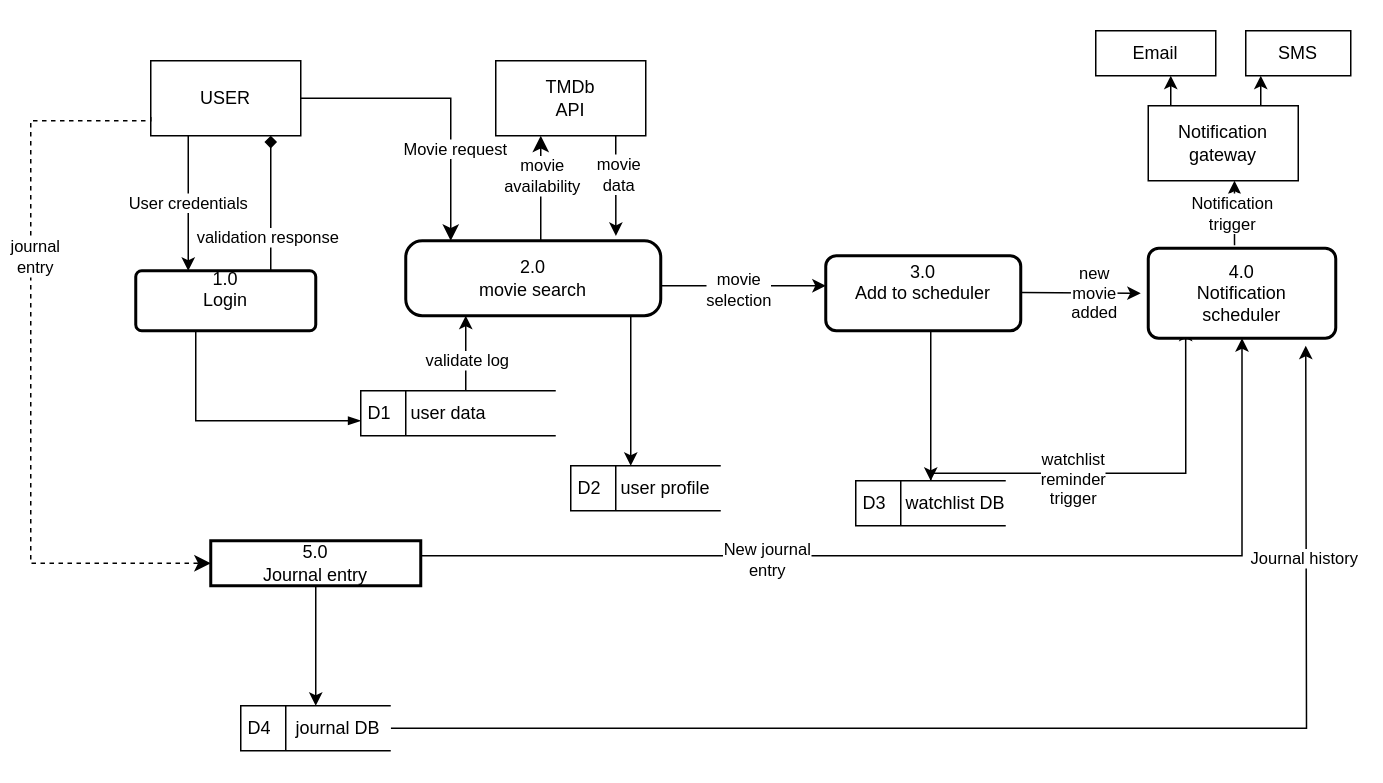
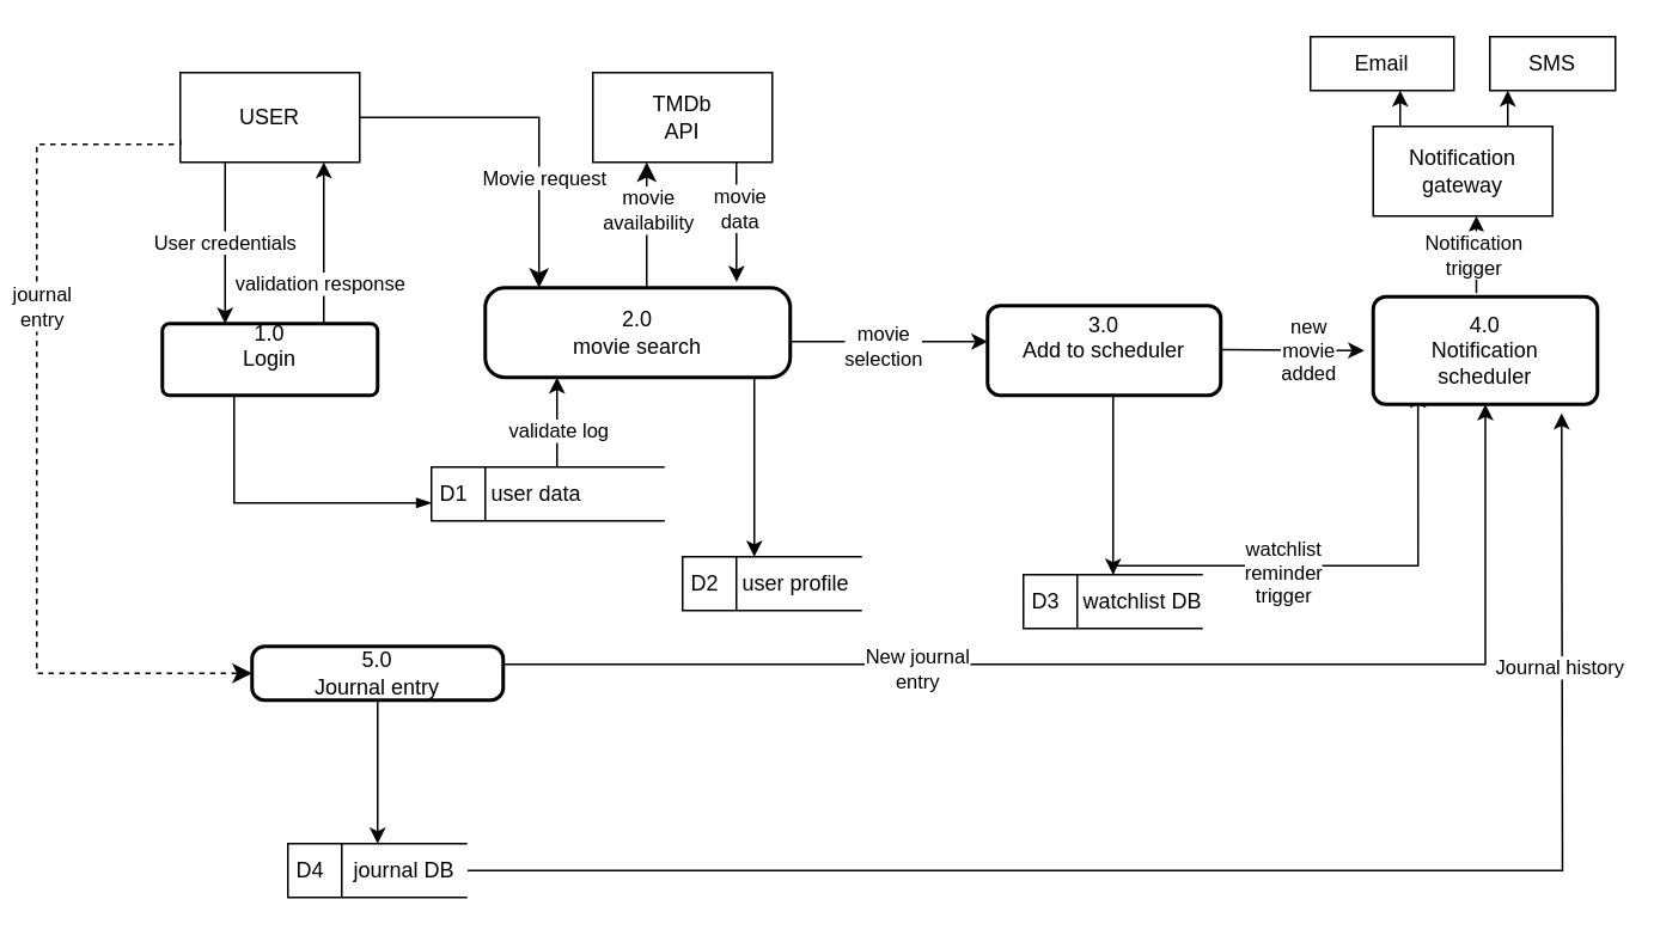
  <mxCell id="0" />
  <mxCell id="1" parent="0" />
  <mxCell id="2" value="USER" style="html=1;dashed=0;whiteSpace=wrap;" vertex="1" parent="1"><mxGeometry x="100" y="40" width="100" height="50" as="geometry" /></mxCell>
  <mxCell id="3" value="User credentials" style="endArrow=classic;html=1;rounded=0;exitX=0.25;exitY=1;exitDx=0;exitDy=0;" edge="1" parent="1" source="2"><mxGeometry width="50" height="50" relative="1" as="geometry"><mxPoint x="110" y="140" as="sourcePoint" /><mxPoint x="125" y="180" as="targetPoint" /><Array as="points"><mxPoint x="125" y="130" /></Array></mxGeometry></mxCell>
- <mxCell id="4" value="" style="edgeStyle=orthogonalEdgeStyle;rounded=0;orthogonalLoop=1;jettySize=auto;html=1;endArrow=diamond;" edge="1" parent="1" source="6" target="2"><mxGeometry relative="1" as="geometry"><Array as="points"><mxPoint x="180" y="150" /><mxPoint x="180" y="150" /></Array></mxGeometry></mxCell>
+ <mxCell id="4" value="" style="edgeStyle=orthogonalEdgeStyle;rounded=0;orthogonalLoop=1;jettySize=auto;html=1;" edge="1" parent="1" source="6" target="2"><mxGeometry relative="1" as="geometry"><Array as="points"><mxPoint x="180" y="150" /><mxPoint x="180" y="150" /></Array></mxGeometry></mxCell>
  <mxCell id="5" value="validation response" style="edgeLabel;html=1;align=center;verticalAlign=middle;resizable=0;points=[];" vertex="1" connectable="0" parent="4"><mxGeometry x="-0.498" y="3" relative="1" as="geometry"><mxPoint as="offset" /></mxGeometry></mxCell>
  <mxCell id="6" value="1.0&lt;div&gt;Login&lt;/div&gt;&lt;div&gt;&lt;br&gt;&lt;/div&gt;" style="rounded=1;whiteSpace=wrap;html=1;absoluteArcSize=1;arcSize=8;strokeWidth=2;" vertex="1" parent="1"><mxGeometry x="90" y="180" width="120" height="40" as="geometry" /></mxCell>
  <mxCell id="7" value="" style="edgeStyle=elbowEdgeStyle;fontSize=12;html=1;endArrow=blockThin;endFill=1;rounded=0;" edge="1" parent="1"><mxGeometry width="160" relative="1" as="geometry"><mxPoint x="130" y="220" as="sourcePoint" /><mxPoint x="240" y="280" as="targetPoint" /><Array as="points"><mxPoint x="130" y="260" /></Array></mxGeometry></mxCell>
  <mxCell id="8" value="D1&amp;nbsp; &amp;nbsp; user data" style="html=1;dashed=0;whiteSpace=wrap;shape=mxgraph.dfd.dataStoreID;align=left;spacingLeft=3;points=[[0,0],[0.5,0],[1,0],[0,0.5],[1,0.5],[0,1],[0.5,1],[1,1]];" vertex="1" parent="1"><mxGeometry x="240" y="260" width="130" height="30" as="geometry" /></mxCell>
  <mxCell id="9" value="" style="edgeStyle=none;orthogonalLoop=1;jettySize=auto;html=1;rounded=0;" edge="1" parent="1"><mxGeometry width="100" relative="1" as="geometry"><mxPoint x="310" y="220" as="sourcePoint" /><mxPoint x="310" y="210" as="targetPoint" /><Array as="points"><mxPoint x="310" y="260" /></Array></mxGeometry></mxCell>
  <mxCell id="10" value="validate log" style="edgeLabel;html=1;align=center;verticalAlign=middle;resizable=0;points=[];" vertex="1" connectable="0" parent="9"><mxGeometry x="0.366" relative="1" as="geometry"><mxPoint as="offset" /></mxGeometry></mxCell>
  <mxCell id="11" value="2.0&lt;div&gt;movie search&lt;/div&gt;" style="rounded=1;whiteSpace=wrap;html=1;absoluteArcSize=1;arcSize=22;strokeWidth=2;" vertex="1" parent="1"><mxGeometry x="270" y="160" width="170" height="50" as="geometry" /></mxCell>
  <mxCell id="12" value="" style="edgeStyle=segmentEdgeStyle;endArrow=classic;html=1;curved=0;rounded=0;endSize=8;startSize=8;exitX=1;exitY=0.5;exitDx=0;exitDy=0;" edge="1" parent="1" source="2"><mxGeometry width="50" height="50" relative="1" as="geometry"><mxPoint x="240" y="65" as="sourcePoint" /><mxPoint x="300" y="160" as="targetPoint" /><Array as="points"><mxPoint x="300" y="65" /></Array></mxGeometry></mxCell>
  <mxCell id="13" value="Movie request" style="edgeLabel;html=1;align=center;verticalAlign=middle;resizable=0;points=[];" vertex="1" connectable="0" parent="12"><mxGeometry x="0.364" y="2" relative="1" as="geometry"><mxPoint as="offset" /></mxGeometry></mxCell>
  <mxCell id="14" value="" style="edgeStyle=segmentEdgeStyle;endArrow=classic;html=1;curved=0;rounded=0;endSize=8;startSize=8;" edge="1" parent="1"><mxGeometry width="50" height="50" relative="1" as="geometry"><mxPoint x="310" y="160" as="sourcePoint" /><mxPoint x="360" y="90" as="targetPoint" /><Array as="points"><mxPoint x="360" y="160" /></Array></mxGeometry></mxCell>
  <mxCell id="15" value="movie&lt;div&gt;availability&lt;/div&gt;" style="edgeLabel;html=1;align=center;verticalAlign=middle;resizable=0;points=[];" vertex="1" connectable="0" parent="14"><mxGeometry x="0.567" relative="1" as="geometry"><mxPoint as="offset" /></mxGeometry></mxCell>
  <mxCell id="16" value="TMDb&lt;div&gt;API&lt;/div&gt;" style="html=1;dashed=0;whiteSpace=wrap;" vertex="1" parent="1"><mxGeometry x="330" y="40" width="100" height="50" as="geometry" /></mxCell>
  <mxCell id="17" value="" style="endArrow=classic;html=1;rounded=0;entryX=0.824;entryY=-0.064;entryDx=0;entryDy=0;entryPerimeter=0;" edge="1" parent="1" target="11"><mxGeometry width="50" height="50" relative="1" as="geometry"><mxPoint x="410" y="90" as="sourcePoint" /><mxPoint x="410" y="150" as="targetPoint" /></mxGeometry></mxCell>
  <mxCell id="18" value="movie&lt;div&gt;data&lt;/div&gt;" style="edgeLabel;html=1;align=center;verticalAlign=middle;resizable=0;points=[];" vertex="1" connectable="0" parent="17"><mxGeometry x="-0.222" y="1" relative="1" as="geometry"><mxPoint as="offset" /></mxGeometry></mxCell>
  <mxCell id="19" value="" style="endArrow=classic;html=1;rounded=0;" edge="1" parent="1"><mxGeometry width="50" height="50" relative="1" as="geometry"><mxPoint x="420" y="210" as="sourcePoint" /><mxPoint x="420" y="310" as="targetPoint" /></mxGeometry></mxCell>
  <mxCell id="20" value="D2&amp;nbsp; &amp;nbsp; user profile" style="html=1;dashed=0;whiteSpace=wrap;shape=mxgraph.dfd.dataStoreID;align=left;spacingLeft=3;points=[[0,0],[0.5,0],[1,0],[0,0.5],[1,0.5],[0,1],[0.5,1],[1,1]];" vertex="1" parent="1"><mxGeometry x="380" y="310" width="100" height="30" as="geometry" /></mxCell>
  <mxCell id="21" value="" style="endArrow=classic;html=1;rounded=0;" edge="1" parent="1"><mxGeometry width="50" height="50" relative="1" as="geometry"><mxPoint x="440" y="190" as="sourcePoint" /><mxPoint x="550" y="190" as="targetPoint" /><Array as="points" /></mxGeometry></mxCell>
  <mxCell id="22" value="movie&lt;div&gt;selection&lt;/div&gt;" style="edgeLabel;html=1;align=center;verticalAlign=middle;resizable=0;points=[];" vertex="1" connectable="0" parent="21"><mxGeometry x="-0.073" y="-2" relative="1" as="geometry"><mxPoint as="offset" /></mxGeometry></mxCell>
  <mxCell id="23" value="" style="edgeStyle=orthogonalEdgeStyle;rounded=0;orthogonalLoop=1;jettySize=auto;html=1;" edge="1" parent="1" source="24" target="27"><mxGeometry relative="1" as="geometry"><Array as="points"><mxPoint x="620" y="300" /><mxPoint x="620" y="300" /></Array></mxGeometry></mxCell>
  <mxCell id="24" value="3.0&lt;div&gt;Add to scheduler&lt;/div&gt;&lt;div&gt;&lt;br&gt;&lt;/div&gt;" style="rounded=1;whiteSpace=wrap;html=1;absoluteArcSize=1;arcSize=14;strokeWidth=2;" vertex="1" parent="1"><mxGeometry x="550" y="170" width="130" height="50" as="geometry" /></mxCell>
  <mxCell id="25" style="edgeStyle=orthogonalEdgeStyle;rounded=0;orthogonalLoop=1;jettySize=auto;html=1;entryX=0.217;entryY=1;entryDx=0;entryDy=0;entryPerimeter=0;" edge="1" parent="1" source="27"><mxGeometry relative="1" as="geometry"><mxPoint x="789.955" y="218" as="targetPoint" /><Array as="points"><mxPoint x="790" y="315" /></Array></mxGeometry></mxCell>
  <mxCell id="26" value="watchlist&lt;div&gt;reminder&lt;/div&gt;&lt;div&gt;trigger&lt;/div&gt;" style="edgeLabel;html=1;align=center;verticalAlign=middle;resizable=0;points=[];" vertex="1" connectable="0" parent="25"><mxGeometry x="-0.27" y="-3" relative="1" as="geometry"><mxPoint as="offset" /></mxGeometry></mxCell>
  <mxCell id="27" value="D3&amp;nbsp; &amp;nbsp; watchlist DB" style="html=1;dashed=0;whiteSpace=wrap;shape=mxgraph.dfd.dataStoreID;align=left;spacingLeft=3;points=[[0,0],[0.5,0],[1,0],[0,0.5],[1,0.5],[0,1],[0.5,1],[1,1]];direction=east;" vertex="1" parent="1"><mxGeometry x="570" y="320" width="100" height="30" as="geometry" /></mxCell>
  <mxCell id="28" value="" style="edgeStyle=orthogonalEdgeStyle;rounded=0;orthogonalLoop=1;jettySize=auto;html=1;" edge="1" parent="1"><mxGeometry relative="1" as="geometry"><mxPoint x="822.526" y="163" as="sourcePoint" /><mxPoint x="822.48" y="120" as="targetPoint" /><Array as="points"><mxPoint x="822" y="160" /><mxPoint x="822" y="160" /></Array></mxGeometry></mxCell>
  <mxCell id="29" value="Notification&lt;div&gt;trigger&lt;/div&gt;" style="edgeLabel;html=1;align=center;verticalAlign=middle;resizable=0;points=[];" vertex="1" connectable="0" parent="28"><mxGeometry x="0.041" y="2" relative="1" as="geometry"><mxPoint as="offset" /></mxGeometry></mxCell>
  <mxCell id="30" value="" style="edgeStyle=none;orthogonalLoop=1;jettySize=auto;html=1;rounded=0;" edge="1" parent="1"><mxGeometry width="100" relative="1" as="geometry"><mxPoint x="680" y="194.5" as="sourcePoint" /><mxPoint x="760" y="195" as="targetPoint" /><Array as="points" /></mxGeometry></mxCell>
  <mxCell id="31" value="new&lt;div&gt;movie&lt;/div&gt;&lt;div&gt;added&lt;/div&gt;" style="edgeLabel;html=1;align=center;verticalAlign=middle;resizable=0;points=[];" vertex="1" connectable="0" parent="30"><mxGeometry x="0.213" relative="1" as="geometry"><mxPoint as="offset" /></mxGeometry></mxCell>
  <mxCell id="32" style="edgeStyle=orthogonalEdgeStyle;rounded=0;orthogonalLoop=1;jettySize=auto;html=1;" edge="1" parent="1" source="34"><mxGeometry relative="1" as="geometry"><mxPoint x="780" y="50" as="targetPoint" /><Array as="points"><mxPoint x="780" y="50" /><mxPoint x="780" y="50" /></Array></mxGeometry></mxCell>
  <mxCell id="33" style="edgeStyle=orthogonalEdgeStyle;rounded=0;orthogonalLoop=1;jettySize=auto;html=1;" edge="1" parent="1" source="34"><mxGeometry relative="1" as="geometry"><mxPoint x="840" y="50" as="targetPoint" /><Array as="points"><mxPoint x="840" y="50" /><mxPoint x="840" y="50" /></Array></mxGeometry></mxCell>
  <mxCell id="34" value="Notification&lt;div&gt;gateway&lt;/div&gt;" style="html=1;dashed=0;whiteSpace=wrap;" vertex="1" parent="1"><mxGeometry x="765" y="70" width="100" height="50" as="geometry" /></mxCell>
  <mxCell id="35" value="Email" style="html=1;dashed=0;whiteSpace=wrap;" vertex="1" parent="1"><mxGeometry x="730" y="20" width="80" height="30" as="geometry" /></mxCell>
  <mxCell id="36" value="SMS" style="html=1;dashed=0;whiteSpace=wrap;" vertex="1" parent="1"><mxGeometry x="830" y="20" width="70" height="30" as="geometry" /></mxCell>
  <mxCell id="37" value="" style="edgeStyle=orthogonalEdgeStyle;rounded=0;orthogonalLoop=1;jettySize=auto;html=1;" edge="1" parent="1" source="40"><mxGeometry relative="1" as="geometry"><mxPoint x="210" y="470" as="targetPoint" /></mxGeometry></mxCell>
  <mxCell id="38" value="" style="edgeStyle=orthogonalEdgeStyle;rounded=0;orthogonalLoop=1;jettySize=auto;html=1;exitX=1;exitY=0.5;exitDx=0;exitDy=0;entryX=0.5;entryY=1;entryDx=0;entryDy=0;" edge="1" parent="1" source="40" target="46"><mxGeometry relative="1" as="geometry"><mxPoint x="820" y="240" as="targetPoint" /><Array as="points"><mxPoint x="280" y="370" /><mxPoint x="827" y="370" /></Array></mxGeometry></mxCell>
  <mxCell id="39" value="New journal&lt;div&gt;entry&lt;/div&gt;" style="edgeLabel;html=1;align=center;verticalAlign=middle;resizable=0;points=[];" vertex="1" connectable="0" parent="38"><mxGeometry x="-0.327" y="-2" relative="1" as="geometry"><mxPoint as="offset" /></mxGeometry></mxCell>
- <mxCell id="40" value="5.0&lt;div&gt;Journal entry&lt;/div&gt;" style="whiteSpace=wrap;html=1;absoluteArcSize=1;arcSize=14;strokeWidth=2;rounded=0;" vertex="1" parent="1"><mxGeometry x="140" y="360" width="140" height="30" as="geometry" /></mxCell>
+ <mxCell id="40" value="5.0&lt;div&gt;Journal entry&lt;/div&gt;" style="rounded=1;whiteSpace=wrap;html=1;absoluteArcSize=1;arcSize=14;strokeWidth=2;" vertex="1" parent="1"><mxGeometry x="140" y="360" width="140" height="30" as="geometry" /></mxCell>
  <mxCell id="41" value="" style="edgeStyle=segmentEdgeStyle;endArrow=classic;html=1;curved=0;rounded=0;endSize=8;startSize=8;exitX=0;exitY=0.75;exitDx=0;exitDy=0;entryX=0;entryY=0.5;entryDx=0;entryDy=0;dashed=1;" edge="1" parent="1" source="2" target="40"><mxGeometry width="50" height="50" relative="1" as="geometry"><mxPoint x="-30" y="80" as="sourcePoint" /><mxPoint x="20" y="30" as="targetPoint" /><Array as="points"><mxPoint x="100" y="80" /><mxPoint x="20" y="80" /><mxPoint x="20" y="375" /></Array></mxGeometry></mxCell>
  <mxCell id="42" value="journal&lt;div&gt;entry&lt;/div&gt;" style="edgeLabel;html=1;align=center;verticalAlign=middle;resizable=0;points=[];" vertex="1" connectable="0" parent="41"><mxGeometry x="-0.306" y="2" relative="1" as="geometry"><mxPoint as="offset" /></mxGeometry></mxCell>
  <mxCell id="43" style="edgeStyle=orthogonalEdgeStyle;rounded=0;orthogonalLoop=1;jettySize=auto;html=1;" edge="1" parent="1" source="45"><mxGeometry relative="1" as="geometry"><mxPoint x="870" y="230" as="targetPoint" /></mxGeometry></mxCell>
  <mxCell id="44" value="Journal history" style="edgeLabel;html=1;align=center;verticalAlign=middle;resizable=0;points=[];" vertex="1" connectable="0" parent="43"><mxGeometry x="0.674" y="2" relative="1" as="geometry"><mxPoint as="offset" /></mxGeometry></mxCell>
  <mxCell id="45" value="D4&amp;nbsp; &amp;nbsp; &amp;nbsp;journal DB" style="html=1;dashed=0;whiteSpace=wrap;shape=mxgraph.dfd.dataStoreID;align=left;spacingLeft=3;points=[[0,0],[0.5,0],[1,0],[0,0.5],[1,0.5],[0,1],[0.5,1],[1,1]];" vertex="1" parent="1"><mxGeometry x="160" y="470" width="100" height="30" as="geometry" /></mxCell>
  <mxCell id="46" value="4.0&lt;div&gt;Notification&lt;/div&gt;&lt;div&gt;scheduler&lt;/div&gt;" style="rounded=1;whiteSpace=wrap;html=1;absoluteArcSize=1;arcSize=14;strokeWidth=2;" vertex="1" parent="1"><mxGeometry x="765" y="165" width="125" height="60" as="geometry" /></mxCell>
